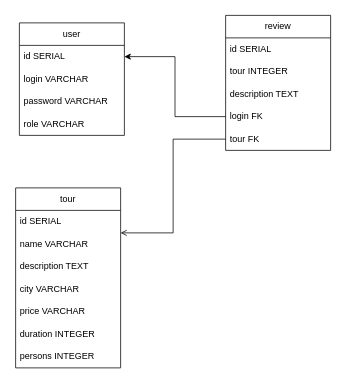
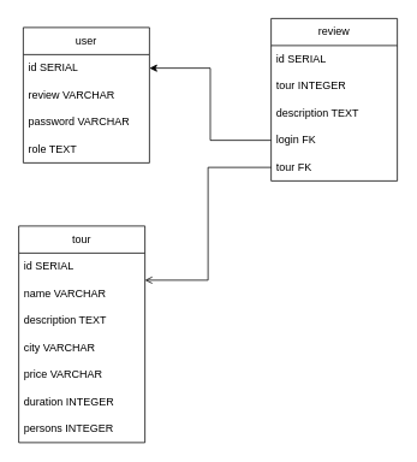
  <mxCell id="0" />
  <mxCell id="1" parent="0" />
  <mxCell id="2" value="user" style="swimlane;fontStyle=0;childLayout=stackLayout;horizontal=1;startSize=30;horizontalStack=0;resizeParent=1;resizeParentMax=0;resizeLast=0;collapsible=1;marginBottom=0;whiteSpace=wrap;html=1;" vertex="1" parent="1"><mxGeometry x="25" y="30" width="140" height="150" as="geometry" /></mxCell>
  <mxCell id="3" value="id SERIAL" style="text;strokeColor=none;fillColor=none;align=left;verticalAlign=middle;spacingLeft=4;spacingRight=4;overflow=hidden;points=[[0,0.5],[1,0.5]];portConstraint=eastwest;rotatable=0;whiteSpace=wrap;html=1;" vertex="1" parent="2"><mxGeometry y="30" width="140" height="30" as="geometry" /></mxCell>
- <mxCell id="4" value="login VARCHAR" style="text;strokeColor=none;fillColor=none;align=left;verticalAlign=middle;spacingLeft=4;spacingRight=4;overflow=hidden;points=[[0,0.5],[1,0.5]];portConstraint=eastwest;rotatable=0;whiteSpace=wrap;html=1;" vertex="1" parent="2"><mxGeometry y="60" width="140" height="30" as="geometry" /></mxCell>
+ <mxCell id="4" value="review VARCHAR" style="text;strokeColor=none;fillColor=none;align=left;verticalAlign=middle;spacingLeft=4;spacingRight=4;overflow=hidden;points=[[0,0.5],[1,0.5]];portConstraint=eastwest;rotatable=0;whiteSpace=wrap;html=1;" vertex="1" parent="2"><mxGeometry y="60" width="140" height="30" as="geometry" /></mxCell>
  <mxCell id="5" value="password VARCHAR" style="text;strokeColor=none;fillColor=none;align=left;verticalAlign=middle;spacingLeft=4;spacingRight=4;overflow=hidden;points=[[0,0.5],[1,0.5]];portConstraint=eastwest;rotatable=0;whiteSpace=wrap;html=1;" vertex="1" parent="2"><mxGeometry y="90" width="140" height="30" as="geometry" /></mxCell>
- <mxCell id="6" value="role VARCHAR" style="text;strokeColor=none;fillColor=none;align=left;verticalAlign=middle;spacingLeft=4;spacingRight=4;overflow=hidden;points=[[0,0.5],[1,0.5]];portConstraint=eastwest;rotatable=0;whiteSpace=wrap;html=1;" vertex="1" parent="2"><mxGeometry y="120" width="140" height="30" as="geometry" /></mxCell>
+ <mxCell id="6" value="role TEXT" style="text;strokeColor=none;fillColor=none;align=left;verticalAlign=middle;spacingLeft=4;spacingRight=4;overflow=hidden;points=[[0,0.5],[1,0.5]];portConstraint=eastwest;rotatable=0;whiteSpace=wrap;html=1;" vertex="1" parent="2"><mxGeometry y="120" width="140" height="30" as="geometry" /></mxCell>
  <mxCell id="7" value="review" style="swimlane;fontStyle=0;childLayout=stackLayout;horizontal=1;startSize=30;horizontalStack=0;resizeParent=1;resizeParentMax=0;resizeLast=0;collapsible=1;marginBottom=0;whiteSpace=wrap;html=1;" vertex="1" parent="1"><mxGeometry x="300" y="20" width="140" height="180" as="geometry" /></mxCell>
  <mxCell id="8" value="id SERIAL" style="text;strokeColor=none;fillColor=none;align=left;verticalAlign=middle;spacingLeft=4;spacingRight=4;overflow=hidden;points=[[0,0.5],[1,0.5]];portConstraint=eastwest;rotatable=0;whiteSpace=wrap;html=1;" vertex="1" parent="7"><mxGeometry y="30" width="140" height="30" as="geometry" /></mxCell>
  <mxCell id="9" value="tour INTEGER" style="text;strokeColor=none;fillColor=none;align=left;verticalAlign=middle;spacingLeft=4;spacingRight=4;overflow=hidden;points=[[0,0.5],[1,0.5]];portConstraint=eastwest;rotatable=0;whiteSpace=wrap;html=1;" vertex="1" parent="7"><mxGeometry y="60" width="140" height="30" as="geometry" /></mxCell>
  <mxCell id="10" value="description TEXT" style="text;strokeColor=none;fillColor=none;align=left;verticalAlign=middle;spacingLeft=4;spacingRight=4;overflow=hidden;points=[[0,0.5],[1,0.5]];portConstraint=eastwest;rotatable=0;whiteSpace=wrap;html=1;" vertex="1" parent="7"><mxGeometry y="90" width="140" height="30" as="geometry" /></mxCell>
  <mxCell id="11" value="login FK" style="text;strokeColor=none;fillColor=none;align=left;verticalAlign=middle;spacingLeft=4;spacingRight=4;overflow=hidden;points=[[0,0.5],[1,0.5]];portConstraint=eastwest;rotatable=0;whiteSpace=wrap;html=1;" vertex="1" parent="7"><mxGeometry y="120" width="140" height="30" as="geometry" /></mxCell>
  <mxCell id="12" value="tour FK" style="text;strokeColor=none;fillColor=none;align=left;verticalAlign=middle;spacingLeft=4;spacingRight=4;overflow=hidden;points=[[0,0.5],[1,0.5]];portConstraint=eastwest;rotatable=0;whiteSpace=wrap;html=1;" vertex="1" parent="7"><mxGeometry y="150" width="140" height="30" as="geometry" /></mxCell>
  <mxCell id="13" style="edgeStyle=orthogonalEdgeStyle;rounded=0;orthogonalLoop=1;jettySize=auto;html=1;entryX=1;entryY=0.5;entryDx=0;entryDy=0;" edge="1" parent="1" source="11" target="3"><mxGeometry relative="1" as="geometry" /></mxCell>
  <mxCell id="14" value="tour" style="swimlane;fontStyle=0;childLayout=stackLayout;horizontal=1;startSize=30;horizontalStack=0;resizeParent=1;resizeParentMax=0;resizeLast=0;collapsible=1;marginBottom=0;whiteSpace=wrap;html=1;" vertex="1" parent="1"><mxGeometry x="20" y="250" width="140" height="240" as="geometry" /></mxCell>
  <mxCell id="15" value="id SERIAL" style="text;strokeColor=none;fillColor=none;align=left;verticalAlign=middle;spacingLeft=4;spacingRight=4;overflow=hidden;points=[[0,0.5],[1,0.5]];portConstraint=eastwest;rotatable=0;whiteSpace=wrap;html=1;" vertex="1" parent="14"><mxGeometry y="30" width="140" height="30" as="geometry" /></mxCell>
  <mxCell id="16" value="name VARCHAR" style="text;strokeColor=none;fillColor=none;align=left;verticalAlign=middle;spacingLeft=4;spacingRight=4;overflow=hidden;points=[[0,0.5],[1,0.5]];portConstraint=eastwest;rotatable=0;whiteSpace=wrap;html=1;" vertex="1" parent="14"><mxGeometry y="60" width="140" height="30" as="geometry" /></mxCell>
  <mxCell id="17" value="description TEXT" style="text;strokeColor=none;fillColor=none;align=left;verticalAlign=middle;spacingLeft=4;spacingRight=4;overflow=hidden;points=[[0,0.5],[1,0.5]];portConstraint=eastwest;rotatable=0;whiteSpace=wrap;html=1;" vertex="1" parent="14"><mxGeometry y="90" width="140" height="30" as="geometry" /></mxCell>
  <mxCell id="18" value="city VARCHAR" style="text;strokeColor=none;fillColor=none;align=left;verticalAlign=middle;spacingLeft=4;spacingRight=4;overflow=hidden;points=[[0,0.5],[1,0.5]];portConstraint=eastwest;rotatable=0;whiteSpace=wrap;html=1;" vertex="1" parent="14"><mxGeometry y="120" width="140" height="30" as="geometry" /></mxCell>
  <mxCell id="19" value="price VARCHAR" style="text;strokeColor=none;fillColor=none;align=left;verticalAlign=middle;spacingLeft=4;spacingRight=4;overflow=hidden;points=[[0,0.5],[1,0.5]];portConstraint=eastwest;rotatable=0;whiteSpace=wrap;html=1;" vertex="1" parent="14"><mxGeometry y="150" width="140" height="30" as="geometry" /></mxCell>
  <mxCell id="20" value="duration INTEGER" style="text;strokeColor=none;fillColor=none;align=left;verticalAlign=middle;spacingLeft=4;spacingRight=4;overflow=hidden;points=[[0,0.5],[1,0.5]];portConstraint=eastwest;rotatable=0;whiteSpace=wrap;html=1;" vertex="1" parent="14"><mxGeometry y="180" width="140" height="30" as="geometry" /></mxCell>
  <mxCell id="21" value="persons INTEGER" style="text;strokeColor=none;fillColor=none;align=left;verticalAlign=middle;spacingLeft=4;spacingRight=4;overflow=hidden;points=[[0,0.5],[1,0.5]];portConstraint=eastwest;rotatable=0;whiteSpace=wrap;html=1;" vertex="1" parent="14"><mxGeometry y="210" width="140" height="30" as="geometry" /></mxCell>
  <mxCell id="22" style="edgeStyle=orthogonalEdgeStyle;rounded=0;orthogonalLoop=1;jettySize=auto;html=1;entryX=1;entryY=0.25;entryDx=0;entryDy=0;endArrow=open;" edge="1" parent="1" source="12" target="14"><mxGeometry relative="1" as="geometry" /></mxCell>
